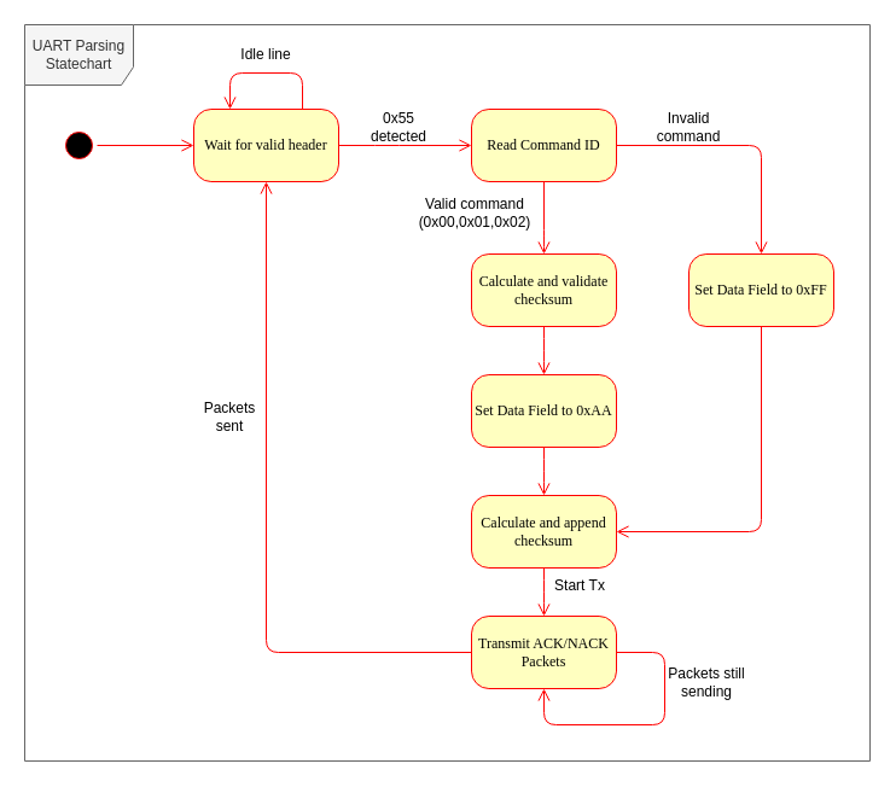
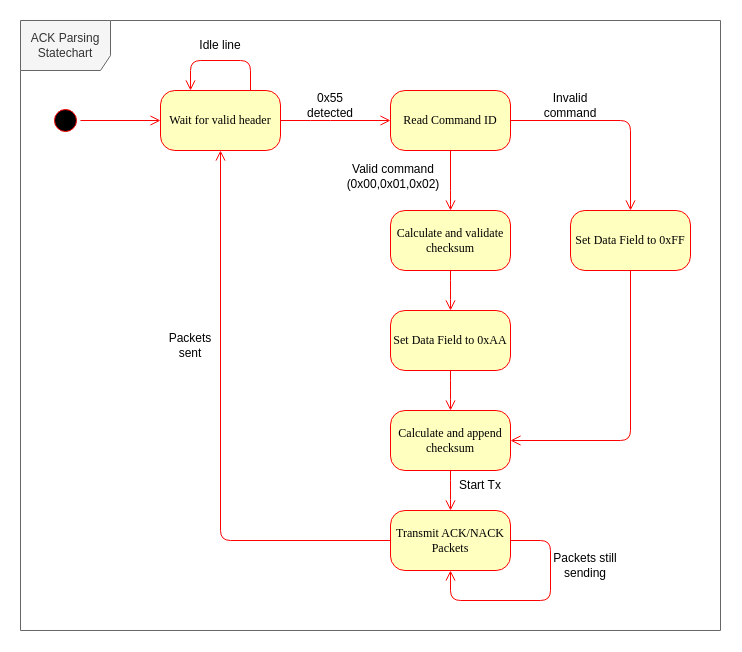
  <mxCell id="0" />
  <mxCell id="1" parent="0" />
  <mxCell id="2" value="" style="ellipse;html=1;shape=startState;fillColor=#000000;strokeColor=#ff0000;rounded=1;shadow=0;comic=0;labelBackgroundColor=none;fontFamily=Verdana;fontSize=12;fontColor=#000000;align=center;direction=south;" parent="1" vertex="1"><mxGeometry x="50" y="105" width="30" height="30" as="geometry" /></mxCell>
  <mxCell id="3" value="Calculate and validate checksum" style="rounded=1;whiteSpace=wrap;html=1;arcSize=24;fillColor=#ffffc0;strokeColor=#ff0000;shadow=0;comic=0;labelBackgroundColor=none;fontFamily=Verdana;fontSize=12;fontColor=#000000;align=center;" parent="1" vertex="1"><mxGeometry x="390" y="210" width="120" height="60" as="geometry" /></mxCell>
  <mxCell id="4" value="Wait for valid header" style="rounded=1;whiteSpace=wrap;html=1;arcSize=24;fillColor=#ffffc0;strokeColor=#ff0000;shadow=0;comic=0;labelBackgroundColor=none;fontFamily=Verdana;fontSize=12;fontColor=#000000;align=center;" parent="1" vertex="1"><mxGeometry x="160" y="90" width="120" height="60" as="geometry" /></mxCell>
  <mxCell id="5" value="Read Command ID" style="rounded=1;whiteSpace=wrap;html=1;arcSize=24;fillColor=#ffffc0;strokeColor=#ff0000;shadow=0;comic=0;labelBackgroundColor=none;fontFamily=Verdana;fontSize=12;fontColor=#000000;align=center;" parent="1" vertex="1"><mxGeometry x="390" y="90" width="120" height="60" as="geometry" /></mxCell>
  <mxCell id="6" value="Set Data Field to 0xFF" style="rounded=1;whiteSpace=wrap;html=1;arcSize=24;fillColor=#ffffc0;strokeColor=#ff0000;shadow=0;comic=0;labelBackgroundColor=none;fontFamily=Verdana;fontSize=12;fontColor=#000000;align=center;" parent="1" vertex="1"><mxGeometry x="570" y="210" width="120" height="60" as="geometry" /></mxCell>
  <mxCell id="7" style="edgeStyle=orthogonalEdgeStyle;html=1;labelBackgroundColor=none;endArrow=open;endSize=8;strokeColor=#ff0000;fontFamily=Verdana;fontSize=12;align=left;" parent="1" source="2" target="4" edge="1"><mxGeometry relative="1" as="geometry" /></mxCell>
  <mxCell id="8" style="edgeStyle=orthogonalEdgeStyle;html=1;labelBackgroundColor=none;endArrow=open;endSize=8;strokeColor=#ff0000;fontFamily=Verdana;fontSize=12;align=left;entryX=0;entryY=0.5;exitX=1;exitY=0.5;exitDx=0;exitDy=0;" parent="1" source="4" target="5" edge="1"><mxGeometry relative="1" as="geometry"><Array as="points"><mxPoint x="320" y="120" /><mxPoint x="320" y="120" /></Array></mxGeometry></mxCell>
  <mxCell id="9" style="edgeStyle=orthogonalEdgeStyle;html=1;exitX=0.5;exitY=1;labelBackgroundColor=none;endArrow=open;endSize=8;strokeColor=#ff0000;fontFamily=Verdana;fontSize=12;align=left;exitDx=0;exitDy=0;entryX=0.5;entryY=0;entryDx=0;entryDy=0;" parent="1" source="5" target="3" edge="1"><mxGeometry relative="1" as="geometry"><mxPoint x="220" y="230" as="targetPoint" /><Array as="points"><mxPoint x="450" y="200" /><mxPoint x="450" y="200" /></Array></mxGeometry></mxCell>
  <mxCell id="10" style="edgeStyle=orthogonalEdgeStyle;html=1;exitX=1;exitY=0.5;labelBackgroundColor=none;endArrow=open;endSize=8;strokeColor=#ff0000;fontFamily=Verdana;fontSize=12;align=left;exitDx=0;exitDy=0;entryX=0.5;entryY=0;entryDx=0;entryDy=0;" edge="1" parent="1" source="5" target="6"><mxGeometry relative="1" as="geometry"><mxPoint x="780" y="160" as="sourcePoint" /><mxPoint x="780" y="220" as="targetPoint" /><Array as="points"><mxPoint x="630" y="120" /></Array></mxGeometry></mxCell>
  <mxCell id="11" value="Set Data Field to 0xAA" style="rounded=1;whiteSpace=wrap;html=1;arcSize=24;fillColor=#ffffc0;strokeColor=#ff0000;shadow=0;comic=0;labelBackgroundColor=none;fontFamily=Verdana;fontSize=12;fontColor=#000000;align=center;" vertex="1" parent="1"><mxGeometry x="390" y="310" width="120" height="60" as="geometry" /></mxCell>
  <mxCell id="12" value="Calculate and append checksum" style="rounded=1;whiteSpace=wrap;html=1;arcSize=24;fillColor=#ffffc0;strokeColor=#ff0000;shadow=0;comic=0;labelBackgroundColor=none;fontFamily=Verdana;fontSize=12;fontColor=#000000;align=center;" vertex="1" parent="1"><mxGeometry x="390" y="410" width="120" height="60" as="geometry" /></mxCell>
  <mxCell id="13" value="Transmit ACK/NACK Packets" style="rounded=1;whiteSpace=wrap;html=1;arcSize=24;fillColor=#ffffc0;strokeColor=#ff0000;shadow=0;comic=0;labelBackgroundColor=none;fontFamily=Verdana;fontSize=12;fontColor=#000000;align=center;" vertex="1" parent="1"><mxGeometry x="390" y="510" width="120" height="60" as="geometry" /></mxCell>
  <mxCell id="14" style="edgeStyle=orthogonalEdgeStyle;html=1;exitX=0.5;exitY=1;labelBackgroundColor=none;endArrow=open;endSize=8;strokeColor=#ff0000;fontFamily=Verdana;fontSize=12;align=left;exitDx=0;exitDy=0;entryX=0.5;entryY=0;entryDx=0;entryDy=0;" edge="1" parent="1" source="3" target="11"><mxGeometry relative="1" as="geometry"><mxPoint x="570" y="250" as="sourcePoint" /><mxPoint x="570" y="310" as="targetPoint" /><Array as="points"><mxPoint x="450" y="290" /><mxPoint x="450" y="290" /></Array></mxGeometry></mxCell>
  <mxCell id="15" style="edgeStyle=orthogonalEdgeStyle;html=1;exitX=0.5;exitY=1;labelBackgroundColor=none;endArrow=open;endSize=8;strokeColor=#ff0000;fontFamily=Verdana;fontSize=12;align=left;exitDx=0;exitDy=0;entryX=0.5;entryY=0;entryDx=0;entryDy=0;" edge="1" parent="1" source="11" target="12"><mxGeometry relative="1" as="geometry"><mxPoint x="650" y="320" as="sourcePoint" /><mxPoint x="650" y="380" as="targetPoint" /><Array as="points"><mxPoint x="450" y="390" /><mxPoint x="450" y="390" /></Array></mxGeometry></mxCell>
  <mxCell id="16" style="edgeStyle=orthogonalEdgeStyle;html=1;exitX=0.5;exitY=1;labelBackgroundColor=none;endArrow=open;endSize=8;strokeColor=#ff0000;fontFamily=Verdana;fontSize=12;align=left;exitDx=0;exitDy=0;entryX=0.5;entryY=0;entryDx=0;entryDy=0;" edge="1" parent="1" source="12" target="13"><mxGeometry relative="1" as="geometry"><mxPoint x="620" y="410" as="sourcePoint" /><mxPoint x="620" y="470" as="targetPoint" /><Array as="points"><mxPoint x="450" y="490" /><mxPoint x="450" y="490" /></Array></mxGeometry></mxCell>
  <mxCell id="17" style="edgeStyle=orthogonalEdgeStyle;html=1;exitX=0.5;exitY=1;labelBackgroundColor=none;endArrow=open;endSize=8;strokeColor=#ff0000;fontFamily=Verdana;fontSize=12;align=left;exitDx=0;exitDy=0;entryX=1;entryY=0.5;entryDx=0;entryDy=0;" edge="1" parent="1" source="6" target="12"><mxGeometry relative="1" as="geometry"><mxPoint x="790" y="240" as="sourcePoint" /><mxPoint x="910" y="330" as="targetPoint" /><Array as="points"><mxPoint x="630" y="440" /></Array></mxGeometry></mxCell>
  <mxCell id="18" style="edgeStyle=orthogonalEdgeStyle;html=1;exitX=0;exitY=0.5;labelBackgroundColor=none;endArrow=open;endSize=8;strokeColor=#ff0000;fontFamily=Verdana;fontSize=12;align=left;exitDx=0;exitDy=0;entryX=0.5;entryY=1;entryDx=0;entryDy=0;" edge="1" parent="1" source="13" target="4"><mxGeometry relative="1" as="geometry"><mxPoint x="470" y="430" as="sourcePoint" /><mxPoint x="590" y="520" as="targetPoint" /><Array as="points"><mxPoint x="220" y="540" /></Array></mxGeometry></mxCell>
  <mxCell id="19" style="edgeStyle=orthogonalEdgeStyle;html=1;exitX=1;exitY=0.5;labelBackgroundColor=none;endArrow=open;endSize=8;strokeColor=#ff0000;fontFamily=Verdana;fontSize=12;align=left;exitDx=0;exitDy=0;entryX=0.5;entryY=1;entryDx=0;entryDy=0;" edge="1" parent="1" source="13" target="13"><mxGeometry relative="1" as="geometry"><mxPoint x="740" y="550" as="sourcePoint" /><mxPoint x="860" y="640" as="targetPoint" /><Array as="points"><mxPoint x="550" y="540" /><mxPoint x="550" y="600" /><mxPoint x="450" y="600" /></Array></mxGeometry></mxCell>
  <mxCell id="20" style="edgeStyle=orthogonalEdgeStyle;html=1;exitX=0.75;exitY=0;labelBackgroundColor=none;endArrow=open;endSize=8;strokeColor=#ff0000;fontFamily=Verdana;fontSize=12;align=left;exitDx=0;exitDy=0;entryX=0.25;entryY=0;entryDx=0;entryDy=0;" edge="1" parent="1" source="4" target="4"><mxGeometry relative="1" as="geometry"><mxPoint x="860" y="260" as="sourcePoint" /><mxPoint x="190" y="70" as="targetPoint" /><Array as="points"><mxPoint x="250" y="60" /><mxPoint x="190" y="60" /></Array></mxGeometry></mxCell>
  <mxCell id="21" value="Idle line" style="text;html=1;align=center;verticalAlign=middle;whiteSpace=wrap;rounded=0;" vertex="1" parent="1"><mxGeometry x="190" y="30" width="60" height="30" as="geometry" /></mxCell>
  <mxCell id="22" value="0x55 detected" style="text;html=1;align=center;verticalAlign=middle;whiteSpace=wrap;rounded=0;" vertex="1" parent="1"><mxGeometry x="300" y="90" width="60" height="30" as="geometry" /></mxCell>
  <mxCell id="23" value="Invalid command" style="text;html=1;align=center;verticalAlign=middle;whiteSpace=wrap;rounded=0;" vertex="1" parent="1"><mxGeometry x="540" y="90" width="60" height="30" as="geometry" /></mxCell>
  <mxCell id="24" value="Valid command (0x00,0x01,0x02)" style="text;html=1;align=center;verticalAlign=middle;whiteSpace=wrap;rounded=0;" vertex="1" parent="1"><mxGeometry x="338" y="156" width="110" height="40" as="geometry" /></mxCell>
  <mxCell id="25" value="Start Tx" style="text;html=1;align=center;verticalAlign=middle;whiteSpace=wrap;rounded=0;" vertex="1" parent="1"><mxGeometry x="450" y="470" width="60" height="30" as="geometry" /></mxCell>
  <mxCell id="26" value="Packets still sending" style="text;html=1;align=center;verticalAlign=middle;whiteSpace=wrap;rounded=0;" vertex="1" parent="1"><mxGeometry x="550" y="550" width="70" height="30" as="geometry" /></mxCell>
  <mxCell id="27" value="Packets sent" style="text;html=1;align=center;verticalAlign=middle;whiteSpace=wrap;rounded=0;" vertex="1" parent="1"><mxGeometry x="160" y="330" width="60" height="30" as="geometry" /></mxCell>
- <mxCell id="28" value="UART Parsing Statechart" style="shape=umlFrame;whiteSpace=wrap;html=1;pointerEvents=0;fillColor=#f5f5f5;fontColor=#333333;strokeColor=#666666;width=90;height=50;" vertex="1" parent="1"><mxGeometry x="20" y="20" width="700" height="610" as="geometry" /></mxCell>
+ <mxCell id="28" value="ACK Parsing Statechart" style="shape=umlFrame;whiteSpace=wrap;html=1;pointerEvents=0;fillColor=#f5f5f5;fontColor=#333333;strokeColor=#666666;width=90;height=50;" vertex="1" parent="1"><mxGeometry x="20" y="20" width="700" height="610" as="geometry" /></mxCell>
